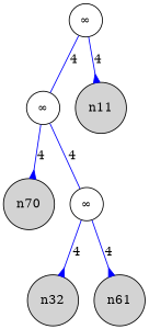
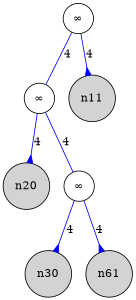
  digraph {
    node [shape=circle style=filled]
    edge [arrowhead=inv arrowtail=none color=blue dir=both]
    n00 [label="&infin;" style=solid]
    n10 [label="&infin;" style=solid]
    n11
-   n20 [label=n70]
+   n20
    n21 [label="&infin;" style=solid]
-   n30 [label=n32]
+   n30
    n31 [label=n61]
    n00 -> n10 [arrowhead=none label=4]
    n00 -> n11 [label=4]
    n10 -> n20 [label=4]
    n10 -> n21 [arrowhead=none label=4]
    n21 -> n30 [label=4]
    n21 -> n31 [label=4]
  }
